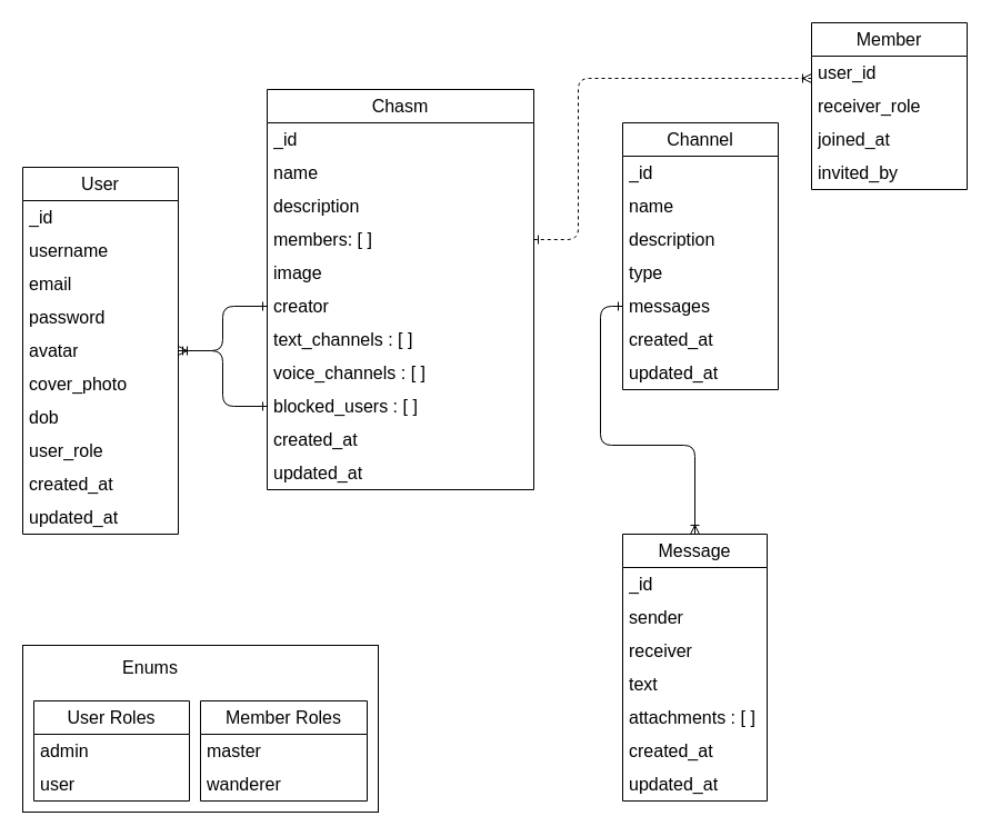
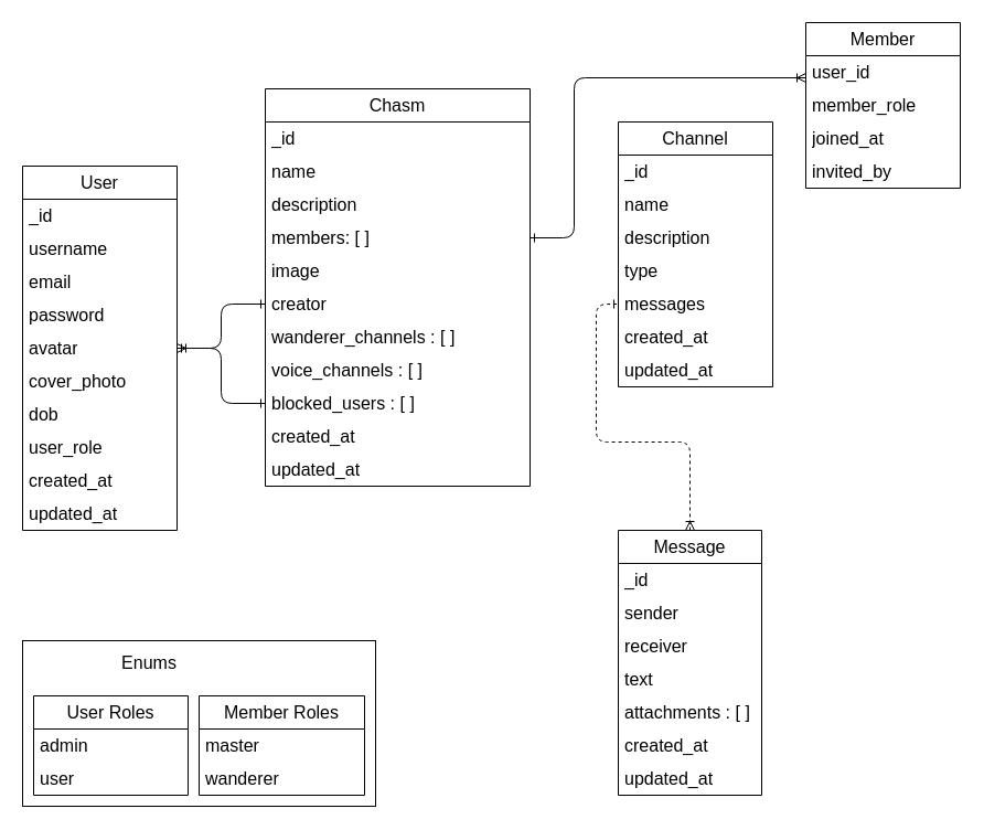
  <mxCell id="0" />
  <mxCell id="1" parent="0" />
  <mxCell id="2" style="html=1;fontSize=16;fontColor=default;startArrow=ERone;startFill=0;endArrow=ERone;endFill=0;elbow=vertical;edgeStyle=orthogonalEdgeStyle;" parent="1" source="4" target="21" edge="1"><mxGeometry relative="1" as="geometry" /></mxCell>
  <mxCell id="3" style="edgeStyle=orthogonalEdgeStyle;html=1;fontSize=16;fontColor=default;labelPosition=center;verticalLabelPosition=middle;align=center;verticalAlign=middle;endArrow=ERone;endFill=0;startArrow=ERoneToMany;startFill=0;elbow=vertical;rounded=1;jumpStyle=none;jumpSize=15;" parent="1" source="4" target="24" edge="1"><mxGeometry relative="1" as="geometry" /></mxCell>
  <mxCell id="4" value="User" style="swimlane;fontStyle=0;childLayout=stackLayout;horizontal=1;startSize=30;horizontalStack=0;resizeParent=1;resizeParentMax=0;resizeLast=0;collapsible=1;marginBottom=0;whiteSpace=wrap;html=1;fontSize=16;swimlaneLine=1;" parent="1" vertex="1"><mxGeometry x="20" y="150" width="140" height="330" as="geometry"><mxRectangle x="540" y="150" width="80" height="40" as="alternateBounds" /></mxGeometry></mxCell>
  <mxCell id="5" value="_id" style="text;strokeColor=none;fillColor=none;align=left;verticalAlign=middle;spacingLeft=4;spacingRight=4;overflow=hidden;points=[[0,0.5],[1,0.5]];portConstraint=eastwest;rotatable=0;whiteSpace=wrap;html=1;fontSize=16;" parent="4" vertex="1"><mxGeometry y="30" width="140" height="30" as="geometry" /></mxCell>
  <mxCell id="6" value="username" style="text;strokeColor=none;fillColor=none;align=left;verticalAlign=middle;spacingLeft=4;spacingRight=4;overflow=hidden;points=[[0,0.5],[1,0.5]];portConstraint=eastwest;rotatable=0;whiteSpace=wrap;html=1;fontSize=16;" parent="4" vertex="1"><mxGeometry y="60" width="140" height="30" as="geometry" /></mxCell>
  <mxCell id="7" value="email" style="text;strokeColor=none;fillColor=none;align=left;verticalAlign=middle;spacingLeft=4;spacingRight=4;overflow=hidden;points=[[0,0.5],[1,0.5]];portConstraint=eastwest;rotatable=0;whiteSpace=wrap;html=1;fontSize=16;" parent="4" vertex="1"><mxGeometry y="90" width="140" height="30" as="geometry" /></mxCell>
  <mxCell id="8" value="password" style="text;strokeColor=none;fillColor=none;align=left;verticalAlign=middle;spacingLeft=4;spacingRight=4;overflow=hidden;points=[[0,0.5],[1,0.5]];portConstraint=eastwest;rotatable=0;whiteSpace=wrap;html=1;fontSize=16;" parent="4" vertex="1"><mxGeometry y="120" width="140" height="30" as="geometry" /></mxCell>
  <mxCell id="9" value="avatar" style="text;strokeColor=none;fillColor=none;align=left;verticalAlign=middle;spacingLeft=4;spacingRight=4;overflow=hidden;points=[[0,0.5],[1,0.5]];portConstraint=eastwest;rotatable=0;whiteSpace=wrap;html=1;fontSize=16;" parent="4" vertex="1"><mxGeometry y="150" width="140" height="30" as="geometry" /></mxCell>
  <mxCell id="10" value="cover_photo" style="text;strokeColor=none;fillColor=none;align=left;verticalAlign=middle;spacingLeft=4;spacingRight=4;overflow=hidden;points=[[0,0.5],[1,0.5]];portConstraint=eastwest;rotatable=0;whiteSpace=wrap;html=1;fontSize=16;" parent="4" vertex="1"><mxGeometry y="180" width="140" height="30" as="geometry" /></mxCell>
  <mxCell id="11" value="dob" style="text;strokeColor=none;fillColor=none;align=left;verticalAlign=middle;spacingLeft=4;spacingRight=4;overflow=hidden;points=[[0,0.5],[1,0.5]];portConstraint=eastwest;rotatable=0;whiteSpace=wrap;html=1;fontSize=16;" parent="4" vertex="1"><mxGeometry y="210" width="140" height="30" as="geometry" /></mxCell>
  <mxCell id="12" value="user_role" style="text;strokeColor=none;fillColor=none;align=left;verticalAlign=middle;spacingLeft=4;spacingRight=4;overflow=hidden;points=[[0,0.5],[1,0.5]];portConstraint=eastwest;rotatable=0;whiteSpace=wrap;html=1;fontSize=16;" parent="4" vertex="1"><mxGeometry y="240" width="140" height="30" as="geometry" /></mxCell>
  <mxCell id="13" value="created_at" style="text;strokeColor=none;fillColor=none;align=left;verticalAlign=middle;spacingLeft=4;spacingRight=4;overflow=hidden;points=[[0,0.5],[1,0.5]];portConstraint=eastwest;rotatable=0;whiteSpace=wrap;html=1;fontSize=16;" parent="4" vertex="1"><mxGeometry y="270" width="140" height="30" as="geometry" /></mxCell>
  <mxCell id="14" value="updated_at" style="text;strokeColor=none;fillColor=none;align=left;verticalAlign=middle;spacingLeft=4;spacingRight=4;overflow=hidden;points=[[0,0.5],[1,0.5]];portConstraint=eastwest;rotatable=0;whiteSpace=wrap;html=1;fontSize=16;" parent="4" vertex="1"><mxGeometry y="300" width="140" height="30" as="geometry" /></mxCell>
  <mxCell id="15" value="Chasm" style="swimlane;fontStyle=0;childLayout=stackLayout;horizontal=1;startSize=30;horizontalStack=0;resizeParent=1;resizeParentMax=0;resizeLast=0;collapsible=1;marginBottom=0;whiteSpace=wrap;html=1;fontSize=16;" parent="1" vertex="1"><mxGeometry x="240" y="80" width="240" height="360" as="geometry" /></mxCell>
  <mxCell id="16" value="_id" style="text;strokeColor=none;fillColor=none;align=left;verticalAlign=middle;spacingLeft=4;spacingRight=4;overflow=hidden;points=[[0,0.5],[1,0.5]];portConstraint=eastwest;rotatable=0;whiteSpace=wrap;html=1;fontSize=16;" parent="15" vertex="1"><mxGeometry y="30" width="240" height="30" as="geometry" /></mxCell>
  <mxCell id="17" value="name" style="text;strokeColor=none;fillColor=none;align=left;verticalAlign=middle;spacingLeft=4;spacingRight=4;overflow=hidden;points=[[0,0.5],[1,0.5]];portConstraint=eastwest;rotatable=0;whiteSpace=wrap;html=1;fontSize=16;" parent="15" vertex="1"><mxGeometry y="60" width="240" height="30" as="geometry" /></mxCell>
  <mxCell id="18" value="description" style="text;strokeColor=none;fillColor=none;align=left;verticalAlign=middle;spacingLeft=4;spacingRight=4;overflow=hidden;points=[[0,0.5],[1,0.5]];portConstraint=eastwest;rotatable=0;whiteSpace=wrap;html=1;fontSize=16;" vertex="1" parent="15"><mxGeometry y="90" width="240" height="30" as="geometry" /></mxCell>
  <mxCell id="19" value="members: [ ]" style="text;strokeColor=none;fillColor=none;align=left;verticalAlign=middle;spacingLeft=4;spacingRight=4;overflow=hidden;points=[[0,0.5],[1,0.5]];portConstraint=eastwest;rotatable=0;whiteSpace=wrap;html=1;fontSize=16;" parent="15" vertex="1"><mxGeometry y="120" width="240" height="30" as="geometry" /></mxCell>
  <mxCell id="20" value="image" style="text;strokeColor=none;fillColor=none;align=left;verticalAlign=middle;spacingLeft=4;spacingRight=4;overflow=hidden;points=[[0,0.5],[1,0.5]];portConstraint=eastwest;rotatable=0;whiteSpace=wrap;html=1;fontSize=16;" parent="15" vertex="1"><mxGeometry y="150" width="240" height="30" as="geometry" /></mxCell>
  <mxCell id="21" value="creator" style="text;strokeColor=none;fillColor=none;align=left;verticalAlign=middle;spacingLeft=4;spacingRight=4;overflow=hidden;points=[[0,0.5],[1,0.5]];portConstraint=eastwest;rotatable=0;whiteSpace=wrap;html=1;fontSize=16;" parent="15" vertex="1"><mxGeometry y="180" width="240" height="30" as="geometry" /></mxCell>
- <mxCell id="22" value="text_channels : [ ]" style="text;strokeColor=none;fillColor=none;align=left;verticalAlign=middle;spacingLeft=4;spacingRight=4;overflow=hidden;points=[[0,0.5],[1,0.5]];portConstraint=eastwest;rotatable=0;whiteSpace=wrap;html=1;fontSize=16;" parent="15" vertex="1"><mxGeometry y="210" width="240" height="30" as="geometry" /></mxCell>
+ <mxCell id="22" value="wanderer_channels : [ ]" style="text;strokeColor=none;fillColor=none;align=left;verticalAlign=middle;spacingLeft=4;spacingRight=4;overflow=hidden;points=[[0,0.5],[1,0.5]];portConstraint=eastwest;rotatable=0;whiteSpace=wrap;html=1;fontSize=16;" parent="15" vertex="1"><mxGeometry y="210" width="240" height="30" as="geometry" /></mxCell>
  <mxCell id="23" value="voice_channels : [ ]" style="text;strokeColor=none;fillColor=none;align=left;verticalAlign=middle;spacingLeft=4;spacingRight=4;overflow=hidden;points=[[0,0.5],[1,0.5]];portConstraint=eastwest;rotatable=0;whiteSpace=wrap;html=1;fontSize=16;" parent="15" vertex="1"><mxGeometry y="240" width="240" height="30" as="geometry" /></mxCell>
  <mxCell id="24" value="blocked_users : [ ]" style="text;strokeColor=none;fillColor=none;align=left;verticalAlign=middle;spacingLeft=4;spacingRight=4;overflow=hidden;points=[[0,0.5],[1,0.5]];portConstraint=eastwest;rotatable=0;whiteSpace=wrap;html=1;fontSize=16;" parent="15" vertex="1"><mxGeometry y="270" width="240" height="30" as="geometry" /></mxCell>
  <mxCell id="25" value="created_at" style="text;strokeColor=none;fillColor=none;align=left;verticalAlign=middle;spacingLeft=4;spacingRight=4;overflow=hidden;points=[[0,0.5],[1,0.5]];portConstraint=eastwest;rotatable=0;whiteSpace=wrap;html=1;fontSize=16;" parent="15" vertex="1"><mxGeometry y="300" width="240" height="30" as="geometry" /></mxCell>
  <mxCell id="26" value="updated_at" style="text;strokeColor=none;fillColor=none;align=left;verticalAlign=middle;spacingLeft=4;spacingRight=4;overflow=hidden;points=[[0,0.5],[1,0.5]];portConstraint=eastwest;rotatable=0;whiteSpace=wrap;html=1;fontSize=16;" parent="15" vertex="1"><mxGeometry y="330" width="240" height="30" as="geometry" /></mxCell>
  <mxCell id="27" value="" style="group" parent="1" vertex="1" connectable="0"><mxGeometry x="20" y="580" width="320" height="150" as="geometry" /></mxCell>
  <mxCell id="28" value="" style="group" parent="27" vertex="1" connectable="0"><mxGeometry width="320" height="150" as="geometry" /></mxCell>
  <mxCell id="29" value="" style="rounded=0;whiteSpace=wrap;html=1;fontSize=16;fontColor=default;fillColor=none;" parent="28" vertex="1"><mxGeometry width="320" height="150" as="geometry" /></mxCell>
  <mxCell id="30" value="Enums" style="text;html=1;strokeColor=none;fillColor=none;align=center;verticalAlign=middle;whiteSpace=wrap;rounded=0;fontSize=16;fontColor=default;" parent="28" vertex="1"><mxGeometry x="70" y="5" width="90" height="30" as="geometry" /></mxCell>
  <mxCell id="31" value="Member Roles" style="swimlane;fontStyle=0;childLayout=stackLayout;horizontal=1;startSize=30;horizontalStack=0;resizeParent=1;resizeParentMax=0;resizeLast=0;collapsible=1;marginBottom=0;whiteSpace=wrap;html=1;fontSize=16;swimlaneLine=1;" parent="27" vertex="1"><mxGeometry x="160" y="50" width="150" height="90" as="geometry"><mxRectangle x="540" y="150" width="80" height="40" as="alternateBounds" /></mxGeometry></mxCell>
  <mxCell id="32" value="master" style="text;strokeColor=none;fillColor=none;align=left;verticalAlign=middle;spacingLeft=4;spacingRight=4;overflow=hidden;points=[[0,0.5],[1,0.5]];portConstraint=eastwest;rotatable=0;whiteSpace=wrap;html=1;fontSize=16;" parent="31" vertex="1"><mxGeometry y="30" width="150" height="30" as="geometry" /></mxCell>
  <mxCell id="33" value="wanderer" style="text;strokeColor=none;fillColor=none;align=left;verticalAlign=middle;spacingLeft=4;spacingRight=4;overflow=hidden;points=[[0,0.5],[1,0.5]];portConstraint=eastwest;rotatable=0;whiteSpace=wrap;html=1;fontSize=16;" parent="31" vertex="1"><mxGeometry y="60" width="150" height="30" as="geometry" /></mxCell>
  <mxCell id="34" value="User Roles" style="swimlane;fontStyle=0;childLayout=stackLayout;horizontal=1;startSize=30;horizontalStack=0;resizeParent=1;resizeParentMax=0;resizeLast=0;collapsible=1;marginBottom=0;whiteSpace=wrap;html=1;fontSize=16;" parent="27" vertex="1"><mxGeometry x="10" y="50" width="140" height="90" as="geometry"><mxRectangle x="-170" y="360" width="120" height="30" as="alternateBounds" /></mxGeometry></mxCell>
  <mxCell id="35" value="admin" style="text;strokeColor=none;fillColor=none;align=left;verticalAlign=middle;spacingLeft=4;spacingRight=4;overflow=hidden;points=[[0,0.5],[1,0.5]];portConstraint=eastwest;rotatable=0;whiteSpace=wrap;html=1;fontSize=16;" parent="34" vertex="1"><mxGeometry y="30" width="140" height="30" as="geometry" /></mxCell>
  <mxCell id="36" value="user" style="text;strokeColor=none;fillColor=none;align=left;verticalAlign=middle;spacingLeft=4;spacingRight=4;overflow=hidden;points=[[0,0.5],[1,0.5]];portConstraint=eastwest;rotatable=0;whiteSpace=wrap;html=1;fontSize=16;" parent="34" vertex="1"><mxGeometry y="60" width="140" height="30" as="geometry" /></mxCell>
  <mxCell id="37" value="Channel" style="swimlane;fontStyle=0;childLayout=stackLayout;horizontal=1;startSize=30;horizontalStack=0;resizeParent=1;resizeParentMax=0;resizeLast=0;collapsible=1;marginBottom=0;whiteSpace=wrap;html=1;fontSize=16;fontColor=default;fillColor=none;" parent="1" vertex="1"><mxGeometry x="560" y="110" width="140" height="240" as="geometry" /></mxCell>
  <mxCell id="38" value="_id" style="text;strokeColor=none;fillColor=none;align=left;verticalAlign=middle;spacingLeft=4;spacingRight=4;overflow=hidden;points=[[0,0.5],[1,0.5]];portConstraint=eastwest;rotatable=0;whiteSpace=wrap;html=1;fontSize=16;fontColor=default;" parent="37" vertex="1"><mxGeometry y="30" width="140" height="30" as="geometry" /></mxCell>
  <mxCell id="39" value="name" style="text;strokeColor=none;fillColor=none;align=left;verticalAlign=middle;spacingLeft=4;spacingRight=4;overflow=hidden;points=[[0,0.5],[1,0.5]];portConstraint=eastwest;rotatable=0;whiteSpace=wrap;html=1;fontSize=16;fontColor=default;" parent="37" vertex="1"><mxGeometry y="60" width="140" height="30" as="geometry" /></mxCell>
  <mxCell id="40" value="description" style="text;strokeColor=none;fillColor=none;align=left;verticalAlign=middle;spacingLeft=4;spacingRight=4;overflow=hidden;points=[[0,0.5],[1,0.5]];portConstraint=eastwest;rotatable=0;whiteSpace=wrap;html=1;fontSize=16;fontColor=default;" parent="37" vertex="1"><mxGeometry y="90" width="140" height="30" as="geometry" /></mxCell>
  <mxCell id="41" value="type" style="text;strokeColor=none;fillColor=none;align=left;verticalAlign=middle;spacingLeft=4;spacingRight=4;overflow=hidden;points=[[0,0.5],[1,0.5]];portConstraint=eastwest;rotatable=0;whiteSpace=wrap;html=1;fontSize=16;fontColor=default;" parent="37" vertex="1"><mxGeometry y="120" width="140" height="30" as="geometry" /></mxCell>
  <mxCell id="42" value="messages" style="text;strokeColor=none;fillColor=none;align=left;verticalAlign=middle;spacingLeft=4;spacingRight=4;overflow=hidden;points=[[0,0.5],[1,0.5]];portConstraint=eastwest;rotatable=0;whiteSpace=wrap;html=1;fontSize=16;fontColor=default;" parent="37" vertex="1"><mxGeometry y="150" width="140" height="30" as="geometry" /></mxCell>
  <mxCell id="43" value="created_at" style="text;strokeColor=none;fillColor=none;align=left;verticalAlign=middle;spacingLeft=4;spacingRight=4;overflow=hidden;points=[[0,0.5],[1,0.5]];portConstraint=eastwest;rotatable=0;whiteSpace=wrap;html=1;fontSize=16;fontColor=default;" parent="37" vertex="1"><mxGeometry y="180" width="140" height="30" as="geometry" /></mxCell>
  <mxCell id="44" value="updated_at" style="text;strokeColor=none;fillColor=none;align=left;verticalAlign=middle;spacingLeft=4;spacingRight=4;overflow=hidden;points=[[0,0.5],[1,0.5]];portConstraint=eastwest;rotatable=0;whiteSpace=wrap;html=1;fontSize=16;fontColor=default;" vertex="1" parent="37"><mxGeometry y="210" width="140" height="30" as="geometry" /></mxCell>
- <mxCell id="45" style="edgeStyle=orthogonalEdgeStyle;rounded=1;sketch=0;jumpStyle=none;jumpSize=15;html=1;fontSize=16;fontColor=default;startArrow=ERoneToMany;startFill=0;endArrow=ERone;endFill=0;elbow=vertical;" parent="1" source="46" target="42" edge="1"><mxGeometry relative="1" as="geometry"><Array as="points"><mxPoint x="625" y="400" /><mxPoint x="540" y="400" /><mxPoint x="540" y="275" /></Array><mxPoint x="620" y="270" as="targetPoint" /></mxGeometry></mxCell>
+ <mxCell id="45" style="edgeStyle=orthogonalEdgeStyle;rounded=1;sketch=0;jumpStyle=none;jumpSize=15;html=1;fontSize=16;fontColor=default;startArrow=ERoneToMany;startFill=0;endArrow=ERone;endFill=0;elbow=vertical;dashed=1;" parent="1" source="46" target="42" edge="1"><mxGeometry relative="1" as="geometry"><Array as="points"><mxPoint x="625" y="400" /><mxPoint x="540" y="400" /><mxPoint x="540" y="275" /></Array><mxPoint x="620" y="270" as="targetPoint" /></mxGeometry></mxCell>
  <mxCell id="46" value="Message" style="swimlane;fontStyle=0;childLayout=stackLayout;horizontal=1;startSize=30;horizontalStack=0;resizeParent=1;resizeParentMax=0;resizeLast=0;collapsible=1;marginBottom=0;whiteSpace=wrap;html=1;fontSize=16;fontColor=default;fillColor=none;" parent="1" vertex="1"><mxGeometry x="560" y="480" width="130" height="240" as="geometry" /></mxCell>
  <mxCell id="47" value="_id" style="text;strokeColor=none;fillColor=none;align=left;verticalAlign=middle;spacingLeft=4;spacingRight=4;overflow=hidden;points=[[0,0.5],[1,0.5]];portConstraint=eastwest;rotatable=0;whiteSpace=wrap;html=1;fontSize=16;fontColor=default;" parent="46" vertex="1"><mxGeometry y="30" width="130" height="30" as="geometry" /></mxCell>
  <mxCell id="48" value="sender" style="text;strokeColor=none;fillColor=none;align=left;verticalAlign=middle;spacingLeft=4;spacingRight=4;overflow=hidden;points=[[0,0.5],[1,0.5]];portConstraint=eastwest;rotatable=0;whiteSpace=wrap;html=1;fontSize=16;fontColor=default;" parent="46" vertex="1"><mxGeometry y="60" width="130" height="30" as="geometry" /></mxCell>
  <mxCell id="49" value="receiver" style="text;strokeColor=none;fillColor=none;align=left;verticalAlign=middle;spacingLeft=4;spacingRight=4;overflow=hidden;points=[[0,0.5],[1,0.5]];portConstraint=eastwest;rotatable=0;whiteSpace=wrap;html=1;fontSize=16;fontColor=default;" parent="46" vertex="1"><mxGeometry y="90" width="130" height="30" as="geometry" /></mxCell>
  <mxCell id="50" value="text" style="text;strokeColor=none;fillColor=none;align=left;verticalAlign=middle;spacingLeft=4;spacingRight=4;overflow=hidden;points=[[0,0.5],[1,0.5]];portConstraint=eastwest;rotatable=0;whiteSpace=wrap;html=1;fontSize=16;fontColor=default;" parent="46" vertex="1"><mxGeometry y="120" width="130" height="30" as="geometry" /></mxCell>
  <mxCell id="51" value="attachments : [ ]" style="text;strokeColor=none;fillColor=none;align=left;verticalAlign=middle;spacingLeft=4;spacingRight=4;overflow=hidden;points=[[0,0.5],[1,0.5]];portConstraint=eastwest;rotatable=0;whiteSpace=wrap;html=1;fontSize=16;fontColor=default;" parent="46" vertex="1"><mxGeometry y="150" width="130" height="30" as="geometry" /></mxCell>
  <mxCell id="52" value="created_at" style="text;strokeColor=none;fillColor=none;align=left;verticalAlign=middle;spacingLeft=4;spacingRight=4;overflow=hidden;points=[[0,0.5],[1,0.5]];portConstraint=eastwest;rotatable=0;whiteSpace=wrap;html=1;fontSize=16;fontColor=default;" parent="46" vertex="1"><mxGeometry y="180" width="130" height="30" as="geometry" /></mxCell>
  <mxCell id="53" value="updated_at" style="text;strokeColor=none;fillColor=none;align=left;verticalAlign=middle;spacingLeft=4;spacingRight=4;overflow=hidden;points=[[0,0.5],[1,0.5]];portConstraint=eastwest;rotatable=0;whiteSpace=wrap;html=1;fontSize=16;fontColor=default;" parent="46" vertex="1"><mxGeometry y="210" width="130" height="30" as="geometry" /></mxCell>
- <mxCell id="54" style="edgeStyle=orthogonalEdgeStyle;rounded=1;sketch=0;jumpStyle=none;jumpSize=15;html=1;fontSize=16;fontColor=default;startArrow=ERoneToMany;startFill=0;endArrow=ERone;endFill=0;elbow=vertical;dashed=1;" parent="1" source="55" target="19" edge="1"><mxGeometry relative="1" as="geometry"><Array as="points"><mxPoint x="520" y="70" /><mxPoint x="520" y="215" /></Array><mxPoint x="500" y="220" as="targetPoint" /></mxGeometry></mxCell>
+ <mxCell id="54" style="edgeStyle=orthogonalEdgeStyle;rounded=1;sketch=0;jumpStyle=none;jumpSize=15;html=1;fontSize=16;fontColor=default;startArrow=ERoneToMany;startFill=0;endArrow=ERone;endFill=0;elbow=vertical;" parent="1" source="55" target="19" edge="1"><mxGeometry relative="1" as="geometry"><Array as="points"><mxPoint x="520" y="70" /><mxPoint x="520" y="215" /></Array><mxPoint x="500" y="220" as="targetPoint" /></mxGeometry></mxCell>
  <mxCell id="55" value="Member" style="swimlane;fontStyle=0;childLayout=stackLayout;horizontal=1;startSize=30;horizontalStack=0;resizeParent=1;resizeParentMax=0;resizeLast=0;collapsible=1;marginBottom=0;whiteSpace=wrap;html=1;fontSize=16;fontColor=default;fillColor=none;" parent="1" vertex="1"><mxGeometry x="730" y="20" width="140" height="150" as="geometry" /></mxCell>
  <mxCell id="56" value="user_id" style="text;strokeColor=none;fillColor=none;align=left;verticalAlign=middle;spacingLeft=4;spacingRight=4;overflow=hidden;points=[[0,0.5],[1,0.5]];portConstraint=eastwest;rotatable=0;whiteSpace=wrap;html=1;fontSize=16;fontColor=default;" parent="55" vertex="1"><mxGeometry y="30" width="140" height="30" as="geometry" /></mxCell>
- <mxCell id="57" value="receiver_role" style="text;strokeColor=none;fillColor=none;align=left;verticalAlign=middle;spacingLeft=4;spacingRight=4;overflow=hidden;points=[[0,0.5],[1,0.5]];portConstraint=eastwest;rotatable=0;whiteSpace=wrap;html=1;fontSize=16;fontColor=default;" parent="55" vertex="1"><mxGeometry y="60" width="140" height="30" as="geometry" /></mxCell>
+ <mxCell id="57" value="member_role" style="text;strokeColor=none;fillColor=none;align=left;verticalAlign=middle;spacingLeft=4;spacingRight=4;overflow=hidden;points=[[0,0.5],[1,0.5]];portConstraint=eastwest;rotatable=0;whiteSpace=wrap;html=1;fontSize=16;fontColor=default;" parent="55" vertex="1"><mxGeometry y="60" width="140" height="30" as="geometry" /></mxCell>
  <mxCell id="58" value="joined_at" style="text;strokeColor=none;fillColor=none;align=left;verticalAlign=middle;spacingLeft=4;spacingRight=4;overflow=hidden;points=[[0,0.5],[1,0.5]];portConstraint=eastwest;rotatable=0;whiteSpace=wrap;html=1;fontSize=16;fontColor=default;" parent="55" vertex="1"><mxGeometry y="90" width="140" height="30" as="geometry" /></mxCell>
  <mxCell id="59" value="invited_by" style="text;strokeColor=none;fillColor=none;align=left;verticalAlign=middle;spacingLeft=4;spacingRight=4;overflow=hidden;points=[[0,0.5],[1,0.5]];portConstraint=eastwest;rotatable=0;whiteSpace=wrap;html=1;fontSize=16;fontColor=default;" parent="55" vertex="1"><mxGeometry y="120" width="140" height="30" as="geometry" /></mxCell>
